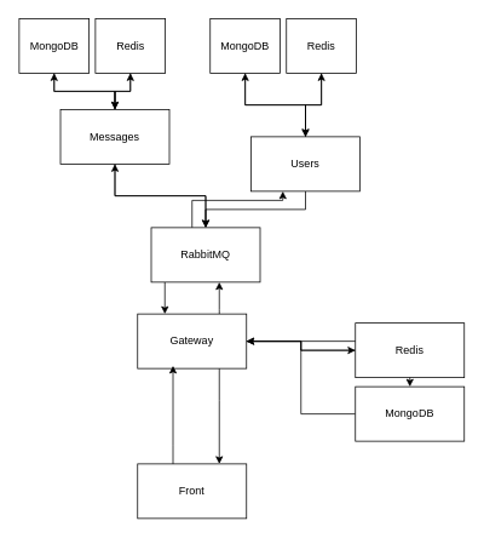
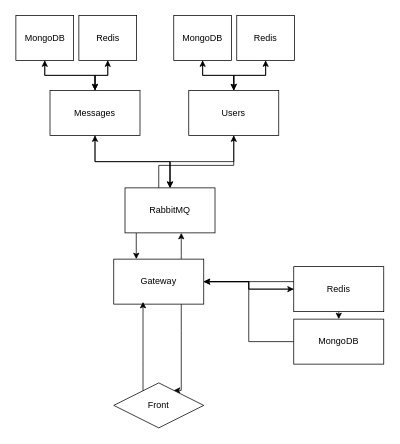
  <mxCell id="0" />
  <mxCell id="1" parent="0" />
  <mxCell id="2" style="edgeStyle=orthogonalEdgeStyle;rounded=0;orthogonalLoop=1;jettySize=auto;html=1;entryX=0.75;entryY=0;entryDx=0;entryDy=0;" parent="1" source="6" target="15" edge="1"><mxGeometry relative="1" as="geometry"><Array as="points"><mxPoint x="241" y="440" /><mxPoint x="241" y="440" /></Array></mxGeometry></mxCell>
  <mxCell id="3" style="edgeStyle=orthogonalEdgeStyle;rounded=0;orthogonalLoop=1;jettySize=auto;html=1;" parent="1" source="6" target="24" edge="1"><mxGeometry relative="1" as="geometry"><Array as="points"><mxPoint x="241" y="340" /><mxPoint x="241" y="340" /></Array></mxGeometry></mxCell>
  <mxCell id="4" style="edgeStyle=orthogonalEdgeStyle;rounded=0;orthogonalLoop=1;jettySize=auto;html=1;" edge="1" parent="1" source="6" target="19"><mxGeometry relative="1" as="geometry" /></mxCell>
  <mxCell id="5" style="edgeStyle=orthogonalEdgeStyle;rounded=0;orthogonalLoop=1;jettySize=auto;html=1;" edge="1" parent="1" source="6" target="17"><mxGeometry relative="1" as="geometry" /></mxCell>
  <mxCell id="6" value="Gateway" style="rounded=0;whiteSpace=wrap;html=1;" parent="1" vertex="1"><mxGeometry x="151" y="345" width="120" height="60" as="geometry" /></mxCell>
  <mxCell id="7" style="edgeStyle=orthogonalEdgeStyle;rounded=0;orthogonalLoop=1;jettySize=auto;html=1;entryX=0.5;entryY=0;entryDx=0;entryDy=0;" edge="1" parent="1" source="10" target="24"><mxGeometry relative="1" as="geometry" /></mxCell>
  <mxCell id="8" style="edgeStyle=orthogonalEdgeStyle;rounded=0;orthogonalLoop=1;jettySize=auto;html=1;" edge="1" parent="1" source="10" target="28"><mxGeometry relative="1" as="geometry" /></mxCell>
  <mxCell id="9" style="edgeStyle=orthogonalEdgeStyle;rounded=0;orthogonalLoop=1;jettySize=auto;html=1;" edge="1" parent="1" source="10" target="26"><mxGeometry relative="1" as="geometry" /></mxCell>
  <mxCell id="10" value="Messages" style="rounded=0;whiteSpace=wrap;html=1;" parent="1" vertex="1"><mxGeometry x="66" y="120" width="120" height="60" as="geometry" /></mxCell>
  <mxCell id="11" style="edgeStyle=orthogonalEdgeStyle;rounded=0;orthogonalLoop=1;jettySize=auto;html=1;entryX=0.5;entryY=0;entryDx=0;entryDy=0;" edge="1" parent="1" source="14" target="24"><mxGeometry relative="1" as="geometry" /></mxCell>
  <mxCell id="12" style="edgeStyle=orthogonalEdgeStyle;rounded=0;orthogonalLoop=1;jettySize=auto;html=1;" edge="1" parent="1" source="14" target="32"><mxGeometry relative="1" as="geometry" /></mxCell>
  <mxCell id="13" style="edgeStyle=orthogonalEdgeStyle;rounded=0;orthogonalLoop=1;jettySize=auto;html=1;" edge="1" parent="1" source="14" target="30"><mxGeometry relative="1" as="geometry" /></mxCell>
- <mxCell id="14" value="Users" style="rounded=0;whiteSpace=wrap;html=1;" parent="1" vertex="1"><mxGeometry x="276" y="150" width="120" height="60" as="geometry" /></mxCell>
- <mxCell id="15" value="Front" style="rounded=0;whiteSpace=wrap;html=1;" parent="1" vertex="1"><mxGeometry x="151" y="510" width="120" height="60" as="geometry" /></mxCell>
+ <mxCell id="14" value="Users" style="rounded=0;whiteSpace=wrap;html=1;" parent="1" vertex="1"><mxGeometry x="251" y="120" width="120" height="60" as="geometry" /></mxCell>
+ <mxCell id="15" value="Front" style="rhombus;whiteSpace=wrap;html=1;" parent="1" vertex="1"><mxGeometry x="151" y="510" width="120" height="60" as="geometry" /></mxCell>
  <mxCell id="16" style="edgeStyle=orthogonalEdgeStyle;rounded=0;orthogonalLoop=1;jettySize=auto;html=1;entryX=1;entryY=0.5;entryDx=0;entryDy=0;" edge="1" parent="1" source="17" target="6"><mxGeometry relative="1" as="geometry" /></mxCell>
  <mxCell id="17" value="MongoDB" style="rounded=0;whiteSpace=wrap;html=1;" parent="1" vertex="1"><mxGeometry x="391" y="425" width="120" height="60" as="geometry" /></mxCell>
  <mxCell id="18" style="edgeStyle=orthogonalEdgeStyle;rounded=0;orthogonalLoop=1;jettySize=auto;html=1;entryX=1;entryY=0.5;entryDx=0;entryDy=0;" edge="1" parent="1" source="19" target="6"><mxGeometry relative="1" as="geometry" /></mxCell>
  <mxCell id="19" value="Redis" style="rounded=0;whiteSpace=wrap;html=1;" parent="1" vertex="1"><mxGeometry x="391" y="355" width="120" height="60" as="geometry" /></mxCell>
  <mxCell id="20" style="edgeStyle=orthogonalEdgeStyle;rounded=0;orthogonalLoop=1;jettySize=auto;html=1;entryX=0.325;entryY=0.95;entryDx=0;entryDy=0;entryPerimeter=0;" parent="1" source="15" target="6" edge="1"><mxGeometry relative="1" as="geometry"><Array as="points"><mxPoint x="190" y="490" /><mxPoint x="190" y="490" /></Array></mxGeometry></mxCell>
  <mxCell id="21" style="edgeStyle=orthogonalEdgeStyle;rounded=0;orthogonalLoop=1;jettySize=auto;html=1;" parent="1" source="24" target="6" edge="1"><mxGeometry relative="1" as="geometry"><Array as="points"><mxPoint x="181" y="340" /><mxPoint x="181" y="340" /></Array></mxGeometry></mxCell>
  <mxCell id="22" style="edgeStyle=orthogonalEdgeStyle;rounded=0;orthogonalLoop=1;jettySize=auto;html=1;" parent="1" source="24" target="14" edge="1"><mxGeometry relative="1" as="geometry"><Array as="points"><mxPoint x="211" y="220" /><mxPoint x="311" y="220" /></Array></mxGeometry></mxCell>
  <mxCell id="23" style="edgeStyle=orthogonalEdgeStyle;rounded=0;orthogonalLoop=1;jettySize=auto;html=1;" parent="1" source="24" target="10" edge="1"><mxGeometry relative="1" as="geometry" /></mxCell>
  <mxCell id="24" value="RabbitMQ" style="rounded=0;whiteSpace=wrap;html=1;" parent="1" vertex="1"><mxGeometry x="166" y="250" width="120" height="60" as="geometry" /></mxCell>
  <mxCell id="25" style="edgeStyle=orthogonalEdgeStyle;rounded=0;orthogonalLoop=1;jettySize=auto;html=1;" edge="1" parent="1" source="26" target="10"><mxGeometry relative="1" as="geometry" /></mxCell>
  <mxCell id="26" value="MongoDB" style="rounded=0;whiteSpace=wrap;html=1;" vertex="1" parent="1"><mxGeometry x="20.5" y="20" width="77" height="60" as="geometry" /></mxCell>
  <mxCell id="27" style="edgeStyle=orthogonalEdgeStyle;rounded=0;orthogonalLoop=1;jettySize=auto;html=1;" edge="1" parent="1" source="28" target="10"><mxGeometry relative="1" as="geometry" /></mxCell>
  <mxCell id="28" value="Redis" style="rounded=0;whiteSpace=wrap;html=1;" vertex="1" parent="1"><mxGeometry x="104.5" y="20" width="77" height="60" as="geometry" /></mxCell>
  <mxCell id="29" style="edgeStyle=orthogonalEdgeStyle;rounded=0;orthogonalLoop=1;jettySize=auto;html=1;" edge="1" parent="1" source="30" target="14"><mxGeometry relative="1" as="geometry" /></mxCell>
  <mxCell id="30" value="Redis" style="rounded=0;whiteSpace=wrap;html=1;" vertex="1" parent="1"><mxGeometry x="315" y="20" width="77" height="60" as="geometry" /></mxCell>
  <mxCell id="31" style="edgeStyle=orthogonalEdgeStyle;rounded=0;orthogonalLoop=1;jettySize=auto;html=1;" edge="1" parent="1" source="32" target="14"><mxGeometry relative="1" as="geometry" /></mxCell>
  <mxCell id="32" value="MongoDB" style="rounded=0;whiteSpace=wrap;html=1;" vertex="1" parent="1"><mxGeometry x="231" y="20" width="77" height="60" as="geometry" /></mxCell>
